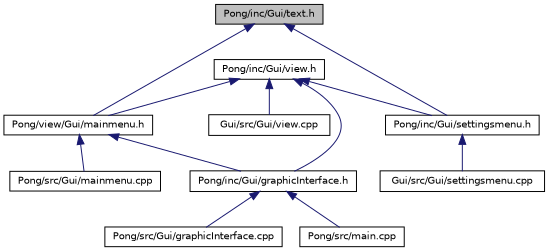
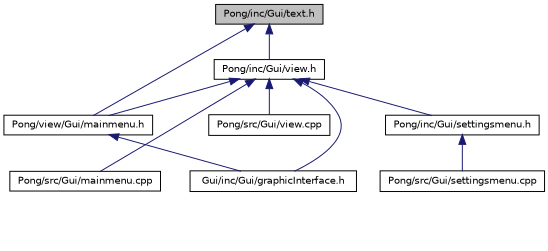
  digraph {
    fontname="DejaVu Sans"
    node [color=black fillcolor=white fontname="DejaVu Sans" fontsize=10 shape=record style=filled]
    edge [color=midnightblue dir=back fontname="DejaVu Sans" fontsize=10 labelfontname=Helvetica labelfontsize=10 style=solid]
    n1 [fillcolor=grey75 fontcolor=black height=0.2 label="Pong/inc/Gui/text.h" width=0.4]
    n2 [height=0.2 label="Pong/view/Gui/mainmenu.h" width=0.4]
    n3 [height=0.2 label="Pong/inc/Gui/view.h" width=0.4]
-   n4 [height=0.2 label="Pong/inc/Gui/graphicInterface.h" width=0.4]
+   n4 [height=0.2 label="Gui/inc/Gui/graphicInterface.h" width=0.4]
    n5 [height=0.2 label="Pong/src/Gui/mainmenu.cpp" width=0.4]
    n6 [height=0.2 label="Pong/inc/Gui/settingsmenu.h" width=0.4]
-   n7 [height=0.2 label="Gui/src/Gui/view.cpp" width=0.4]
-   n8 [height=0.2 label="Pong/src/Gui/graphicInterface.cpp" width=0.4]
-   n9 [height=0.2 label="Pong/src/main.cpp" width=0.4]
-   n10 [height=0.2 label="Gui/src/Gui/settingsmenu.cpp" width=0.4]
+   n7 [height=0.2 label="Pong/src/Gui/view.cpp" width=0.4]
+   n10 [height=0.2 label="Pong/src/Gui/settingsmenu.cpp" width=0.4]
    n1 -> n2
-   n1 -> n6
+   n1 -> n3
    n2 -> n4
-   n2 -> n5
+   n3 -> n5
    n3 -> n2
    n3 -> n4
    n3 -> n6
    n3 -> n7
-   n4 -> n8
-   n4 -> n9
    n6 -> n10
  }
